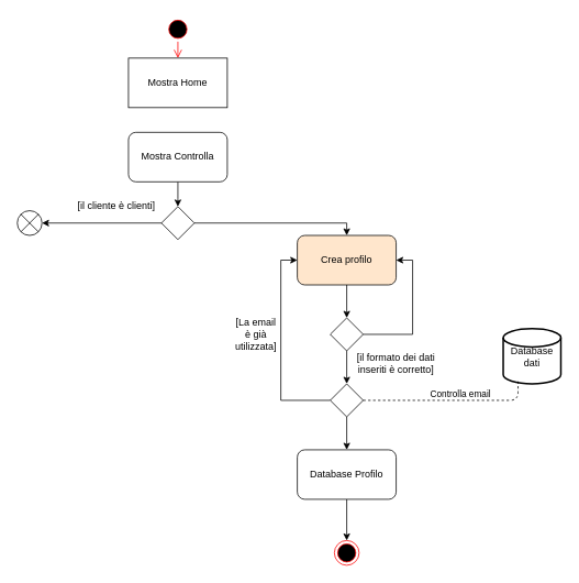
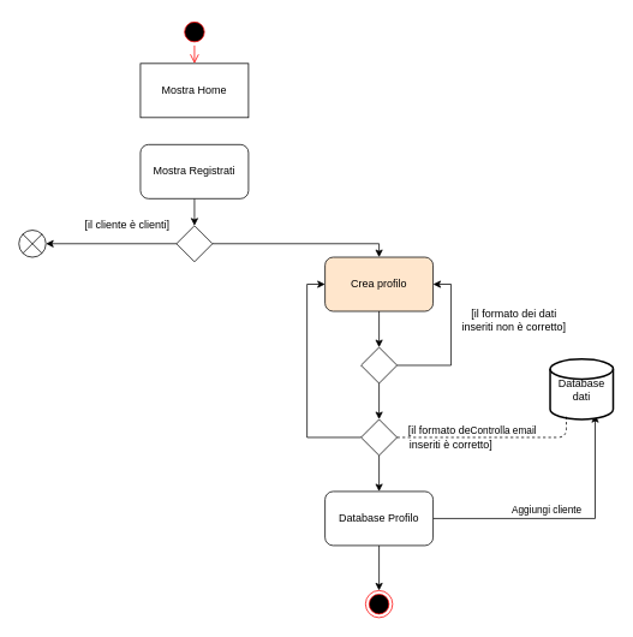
  <mxCell id="0" />
  <mxCell id="1" parent="0" />
  <mxCell id="2" value="" style="ellipse;html=1;shape=startState;fillColor=#000000;strokeColor=#ff0000;" parent="1" vertex="1"><mxGeometry x="200" y="20" width="30" height="30" as="geometry" /></mxCell>
  <mxCell id="3" value="" style="edgeStyle=orthogonalEdgeStyle;html=1;verticalAlign=bottom;endArrow=open;endSize=8;strokeColor=#ff0000;" parent="1" source="2" target="4" edge="1"><mxGeometry relative="1" as="geometry"><mxPoint x="215" y="80" as="targetPoint" /></mxGeometry></mxCell>
  <mxCell id="4" value="Mostra Home" style="whiteSpace=wrap;html=1;rounded=0;" parent="1" vertex="1"><mxGeometry x="155" y="70" width="120" height="60" as="geometry" /></mxCell>
  <mxCell id="5" value="" style="edgeStyle=orthogonalEdgeStyle;rounded=0;orthogonalLoop=1;jettySize=auto;html=1;entryX=0.5;entryY=0;entryDx=0;entryDy=0;" parent="1" source="6" edge="1"><mxGeometry relative="1" as="geometry"><mxPoint x="215" y="250" as="targetPoint" /></mxGeometry></mxCell>
- <mxCell id="6" value="Mostra Controlla" style="rounded=1;whiteSpace=wrap;html=1;" parent="1" vertex="1"><mxGeometry x="155" y="160" width="120" height="60" as="geometry" /></mxCell>
+ <mxCell id="6" value="Mostra Registrati" style="rounded=1;whiteSpace=wrap;html=1;" parent="1" vertex="1"><mxGeometry x="155" y="160" width="120" height="60" as="geometry" /></mxCell>
  <mxCell id="7" value="" style="edgeStyle=orthogonalEdgeStyle;rounded=0;orthogonalLoop=1;jettySize=auto;html=1;entryX=0.5;entryY=0;entryDx=0;entryDy=0;" parent="1" source="9" target="11" edge="1"><mxGeometry relative="1" as="geometry"><mxPoint x="315" y="370" as="targetPoint" /><Array as="points"><mxPoint x="420" y="270" /></Array></mxGeometry></mxCell>
  <mxCell id="8" value="" style="edgeStyle=orthogonalEdgeStyle;rounded=0;orthogonalLoop=1;jettySize=auto;html=1;" parent="1" source="9" target="18" edge="1"><mxGeometry relative="1" as="geometry"><mxPoint x="60" y="270" as="targetPoint" /></mxGeometry></mxCell>
  <mxCell id="9" value="" style="rhombus;whiteSpace=wrap;html=1;" parent="1" vertex="1"><mxGeometry x="195" y="250" width="40" height="40" as="geometry" /></mxCell>
  <mxCell id="10" value="" style="edgeStyle=orthogonalEdgeStyle;rounded=0;orthogonalLoop=1;jettySize=auto;html=1;" parent="1" source="11" target="21" edge="1"><mxGeometry relative="1" as="geometry"><mxPoint x="420" y="385" as="targetPoint" /></mxGeometry></mxCell>
  <mxCell id="11" value="Crea profilo" style="rounded=1;whiteSpace=wrap;html=1;fillColor=#ffe6cc;" parent="1" vertex="1"><mxGeometry x="360" y="285" width="120" height="60" as="geometry" /></mxCell>
  <mxCell id="12" value="" style="edgeStyle=orthogonalEdgeStyle;rounded=0;orthogonalLoop=1;jettySize=auto;html=1;entryX=0.5;entryY=0;entryDx=0;entryDy=0;" parent="1" source="15" target="16" edge="1"><mxGeometry relative="1" as="geometry"><mxPoint x="590" y="415" as="targetPoint" /></mxGeometry></mxCell>
+ <mxCell id="13" style="edgeStyle=orthogonalEdgeStyle;rounded=0;orthogonalLoop=1;jettySize=auto;html=1;entryX=0.714;entryY=0.925;entryDx=0;entryDy=0;entryPerimeter=0;" edge="1" parent="1" source="15" target="24"><mxGeometry relative="1" as="geometry" /></mxCell>
+ <mxCell id="14" value="Aggiungi cliente" style="edgeLabel;html=1;align=center;verticalAlign=middle;resizable=0;points=[];" vertex="1" connectable="0" parent="13"><mxGeometry x="-0.153" y="3" relative="1" as="geometry"><mxPoint y="-7" as="offset" /></mxGeometry></mxCell>
  <mxCell id="15" value="Database Profilo" style="rounded=1;whiteSpace=wrap;html=1;" parent="1" vertex="1"><mxGeometry x="360" y="545" width="120" height="60" as="geometry" /></mxCell>
  <mxCell id="16" value="" style="ellipse;html=1;shape=endState;fillColor=#000000;strokeColor=#ff0000;" parent="1" vertex="1"><mxGeometry x="405" y="655" width="30" height="30" as="geometry" /></mxCell>
  <mxCell id="17" value="[il cliente è clienti]" style="text;html=1;align=center;verticalAlign=middle;resizable=0;points=[];autosize=1;strokeColor=none;" parent="1" vertex="1"><mxGeometry x="75" y="240" width="130" height="20" as="geometry" /></mxCell>
  <mxCell id="18" value="" style="shape=sumEllipse;perimeter=ellipsePerimeter;whiteSpace=wrap;html=1;backgroundOutline=1;" parent="1" vertex="1"><mxGeometry x="20" y="255" width="30" height="30" as="geometry" /></mxCell>
  <mxCell id="19" value="" style="edgeStyle=orthogonalEdgeStyle;rounded=0;orthogonalLoop=1;jettySize=auto;html=1;entryX=1;entryY=0.5;entryDx=0;entryDy=0;" parent="1" source="21" target="11" edge="1"><mxGeometry relative="1" as="geometry"><mxPoint x="560" y="405" as="targetPoint" /><Array as="points"><mxPoint x="500" y="405" /><mxPoint x="500" y="315" /></Array></mxGeometry></mxCell>
  <mxCell id="20" value="" style="edgeStyle=orthogonalEdgeStyle;rounded=0;orthogonalLoop=1;jettySize=auto;html=1;" edge="1" parent="1" source="21" target="27"><mxGeometry relative="1" as="geometry" /></mxCell>
  <mxCell id="21" value="" style="rhombus;whiteSpace=wrap;html=1;" parent="1" vertex="1"><mxGeometry x="400" y="385" width="40" height="40" as="geometry" /></mxCell>
- <mxCell id="22" value="[il formato dei dati inseriti è corretto]" style="text;html=1;strokeColor=none;fillColor=none;align=center;verticalAlign=middle;whiteSpace=wrap;rounded=0;" parent="1" vertex="1"><mxGeometry x="430" y="430" width="100" height="20" as="geometry" /></mxCell>
+ <mxCell id="22" value="[il formato dei dati inseriti è corretto]" style="text;html=1;strokeColor=none;fillColor=none;align=center;verticalAlign=middle;whiteSpace=wrap;rounded=0;" parent="1" vertex="1"><mxGeometry x="450" y="475" width="100" height="20" as="geometry" /></mxCell>
+ <mxCell id="23" value="[il formato dei dati inseriti non è corretto]" style="text;html=1;strokeColor=none;fillColor=none;align=center;verticalAlign=middle;whiteSpace=wrap;rounded=0;" parent="1" vertex="1"><mxGeometry x="510" y="345" width="120" height="20" as="geometry" /></mxCell>
  <mxCell id="24" value="Database&lt;br&gt;dati" style="strokeWidth=2;html=1;shape=mxgraph.flowchart.database;whiteSpace=wrap;" vertex="1" parent="1"><mxGeometry x="610" y="398" width="70" height="67" as="geometry" /></mxCell>
  <mxCell id="25" style="edgeStyle=orthogonalEdgeStyle;rounded=0;orthogonalLoop=1;jettySize=auto;html=1;entryX=0;entryY=0.5;entryDx=0;entryDy=0;" edge="1" parent="1" source="27" target="11"><mxGeometry relative="1" as="geometry"><Array as="points"><mxPoint x="340" y="485" /><mxPoint x="340" y="315" /></Array></mxGeometry></mxCell>
  <mxCell id="26" value="" style="edgeStyle=orthogonalEdgeStyle;rounded=0;orthogonalLoop=1;jettySize=auto;html=1;" edge="1" parent="1" source="27" target="15"><mxGeometry relative="1" as="geometry" /></mxCell>
  <mxCell id="27" value="" style="rhombus;whiteSpace=wrap;html=1;" vertex="1" parent="1"><mxGeometry x="400" y="465" width="40" height="40" as="geometry" /></mxCell>
- <mxCell id="28" value="[La email è già utilizzata]" style="text;html=1;strokeColor=none;fillColor=none;align=center;verticalAlign=middle;whiteSpace=wrap;rounded=0;" vertex="1" parent="1"><mxGeometry x="290" y="395" width="40" height="20" as="geometry" /></mxCell>
  <mxCell id="29" value="" style="endArrow=none;dashed=1;html=1;exitX=1;exitY=0.5;exitDx=0;exitDy=0;entryX=0.257;entryY=0.955;entryDx=0;entryDy=0;entryPerimeter=0;" edge="1" parent="1" source="27" target="24"><mxGeometry width="50" height="50" relative="1" as="geometry"><mxPoint x="490" y="530" as="sourcePoint" /><mxPoint x="540" y="480" as="targetPoint" /><Array as="points"><mxPoint x="628" y="485" /></Array></mxGeometry></mxCell>
  <mxCell id="30" value="Controlla email" style="edgeLabel;html=1;align=center;verticalAlign=middle;resizable=0;points=[];" vertex="1" connectable="0" parent="29"><mxGeometry x="0.109" y="-2" relative="1" as="geometry"><mxPoint y="-11" as="offset" /></mxGeometry></mxCell>
